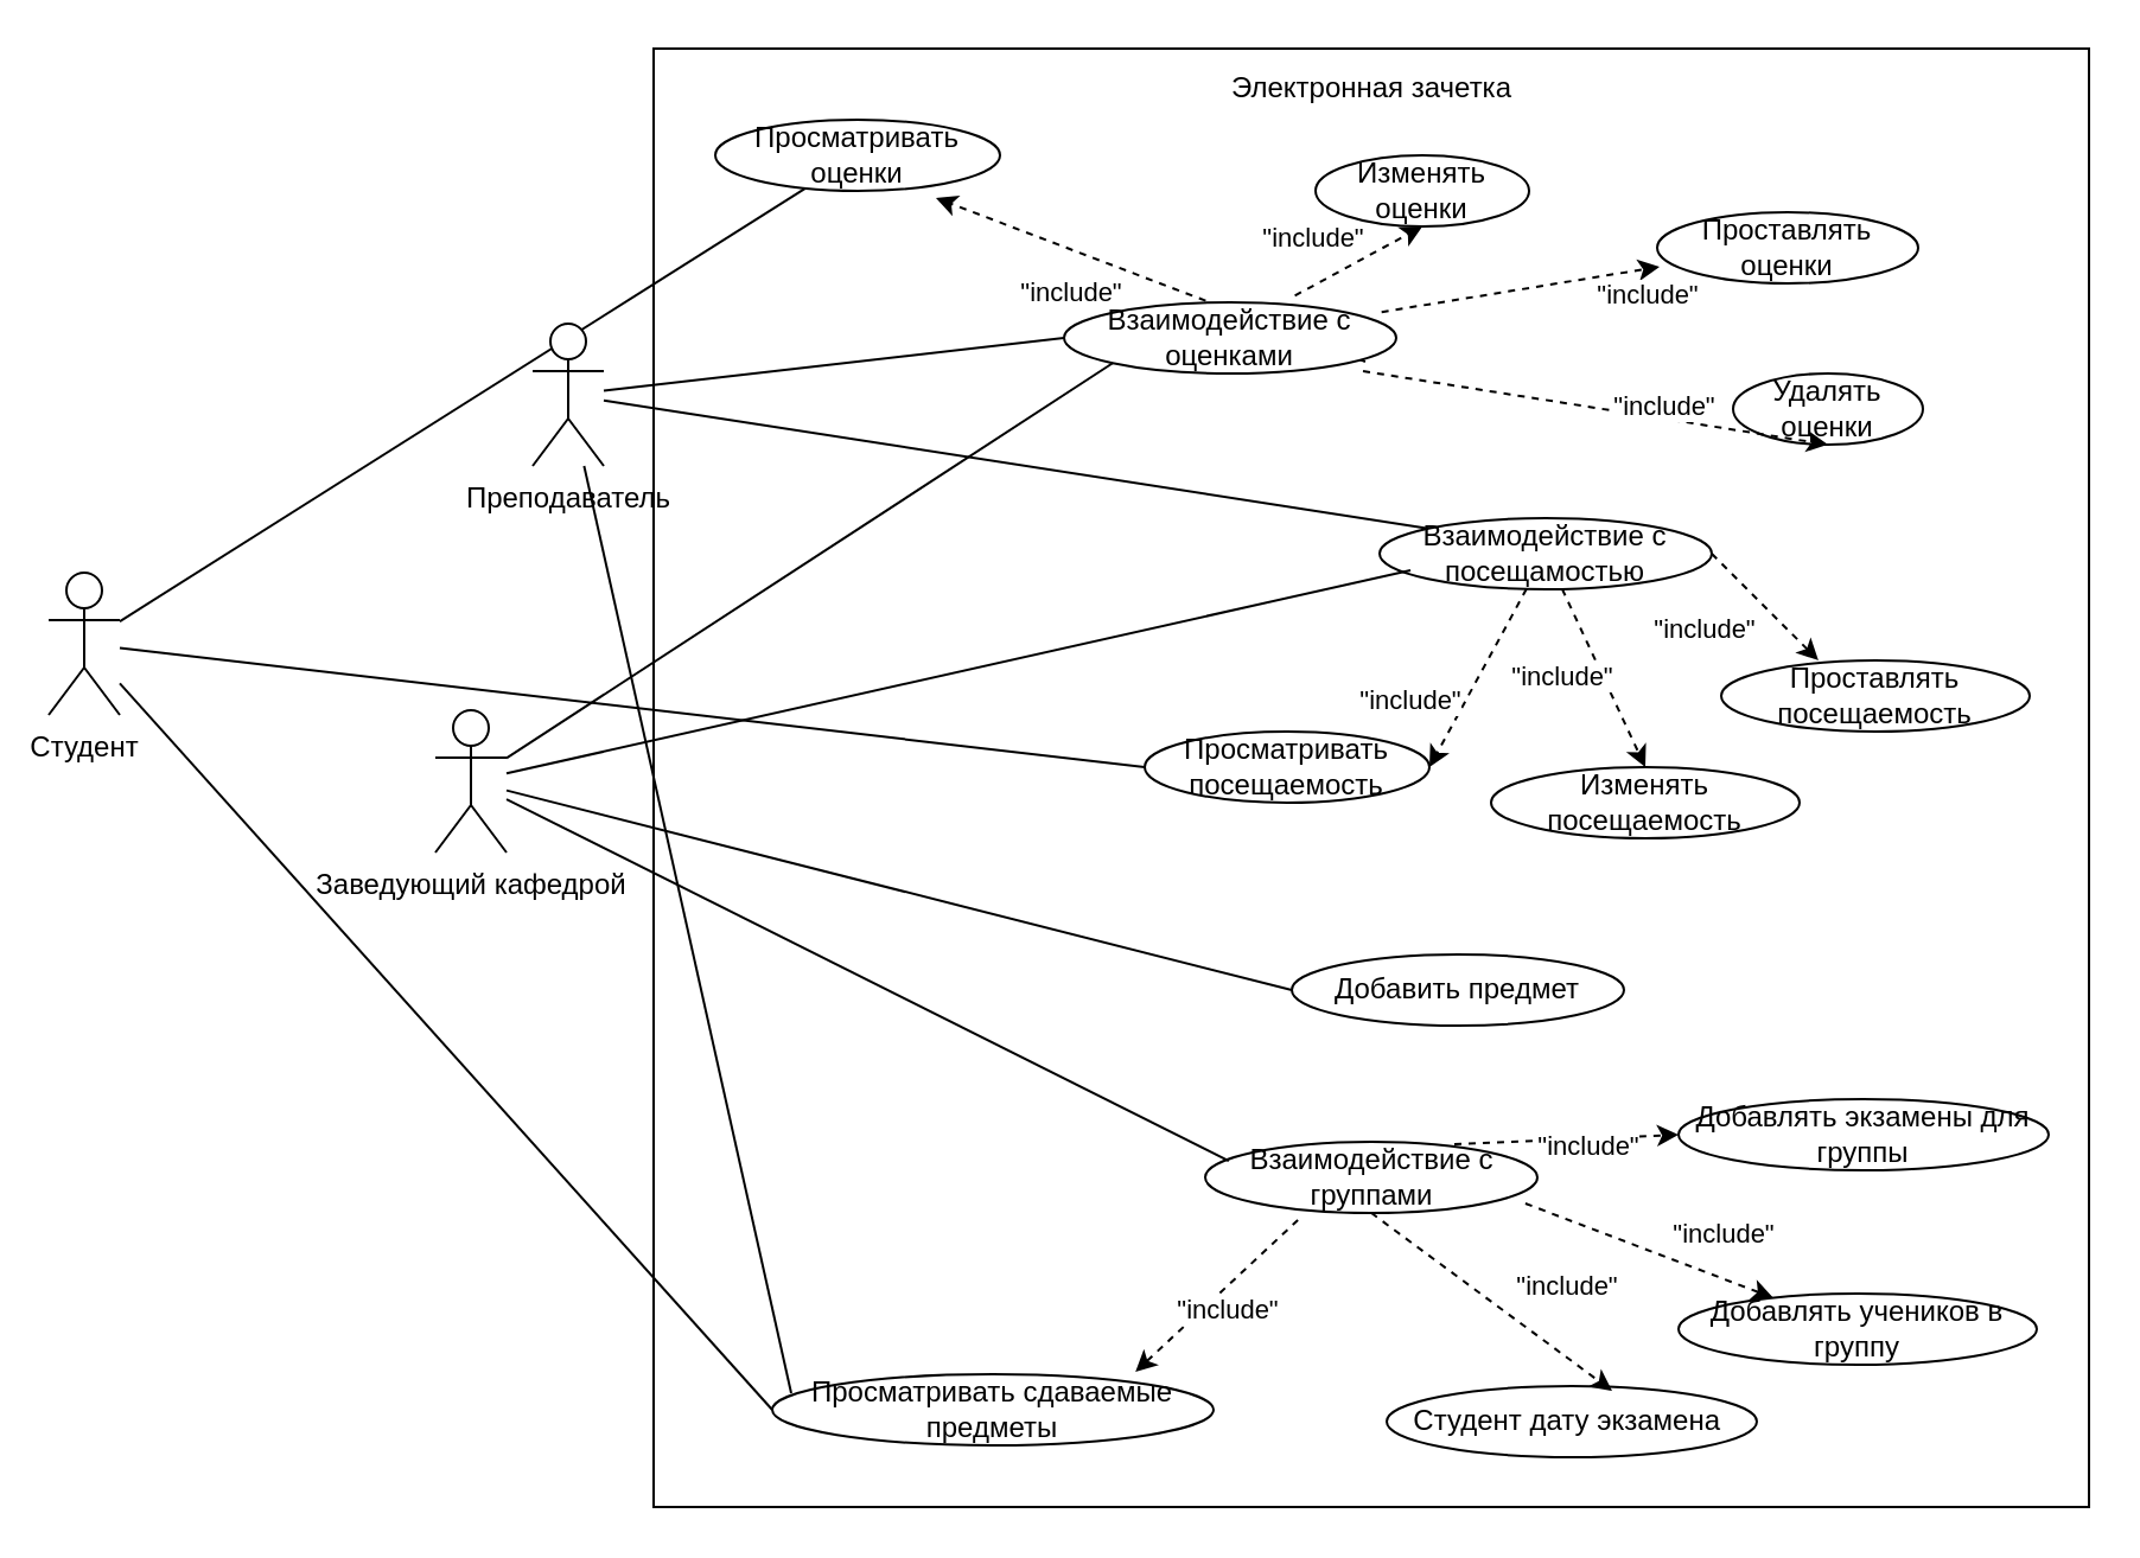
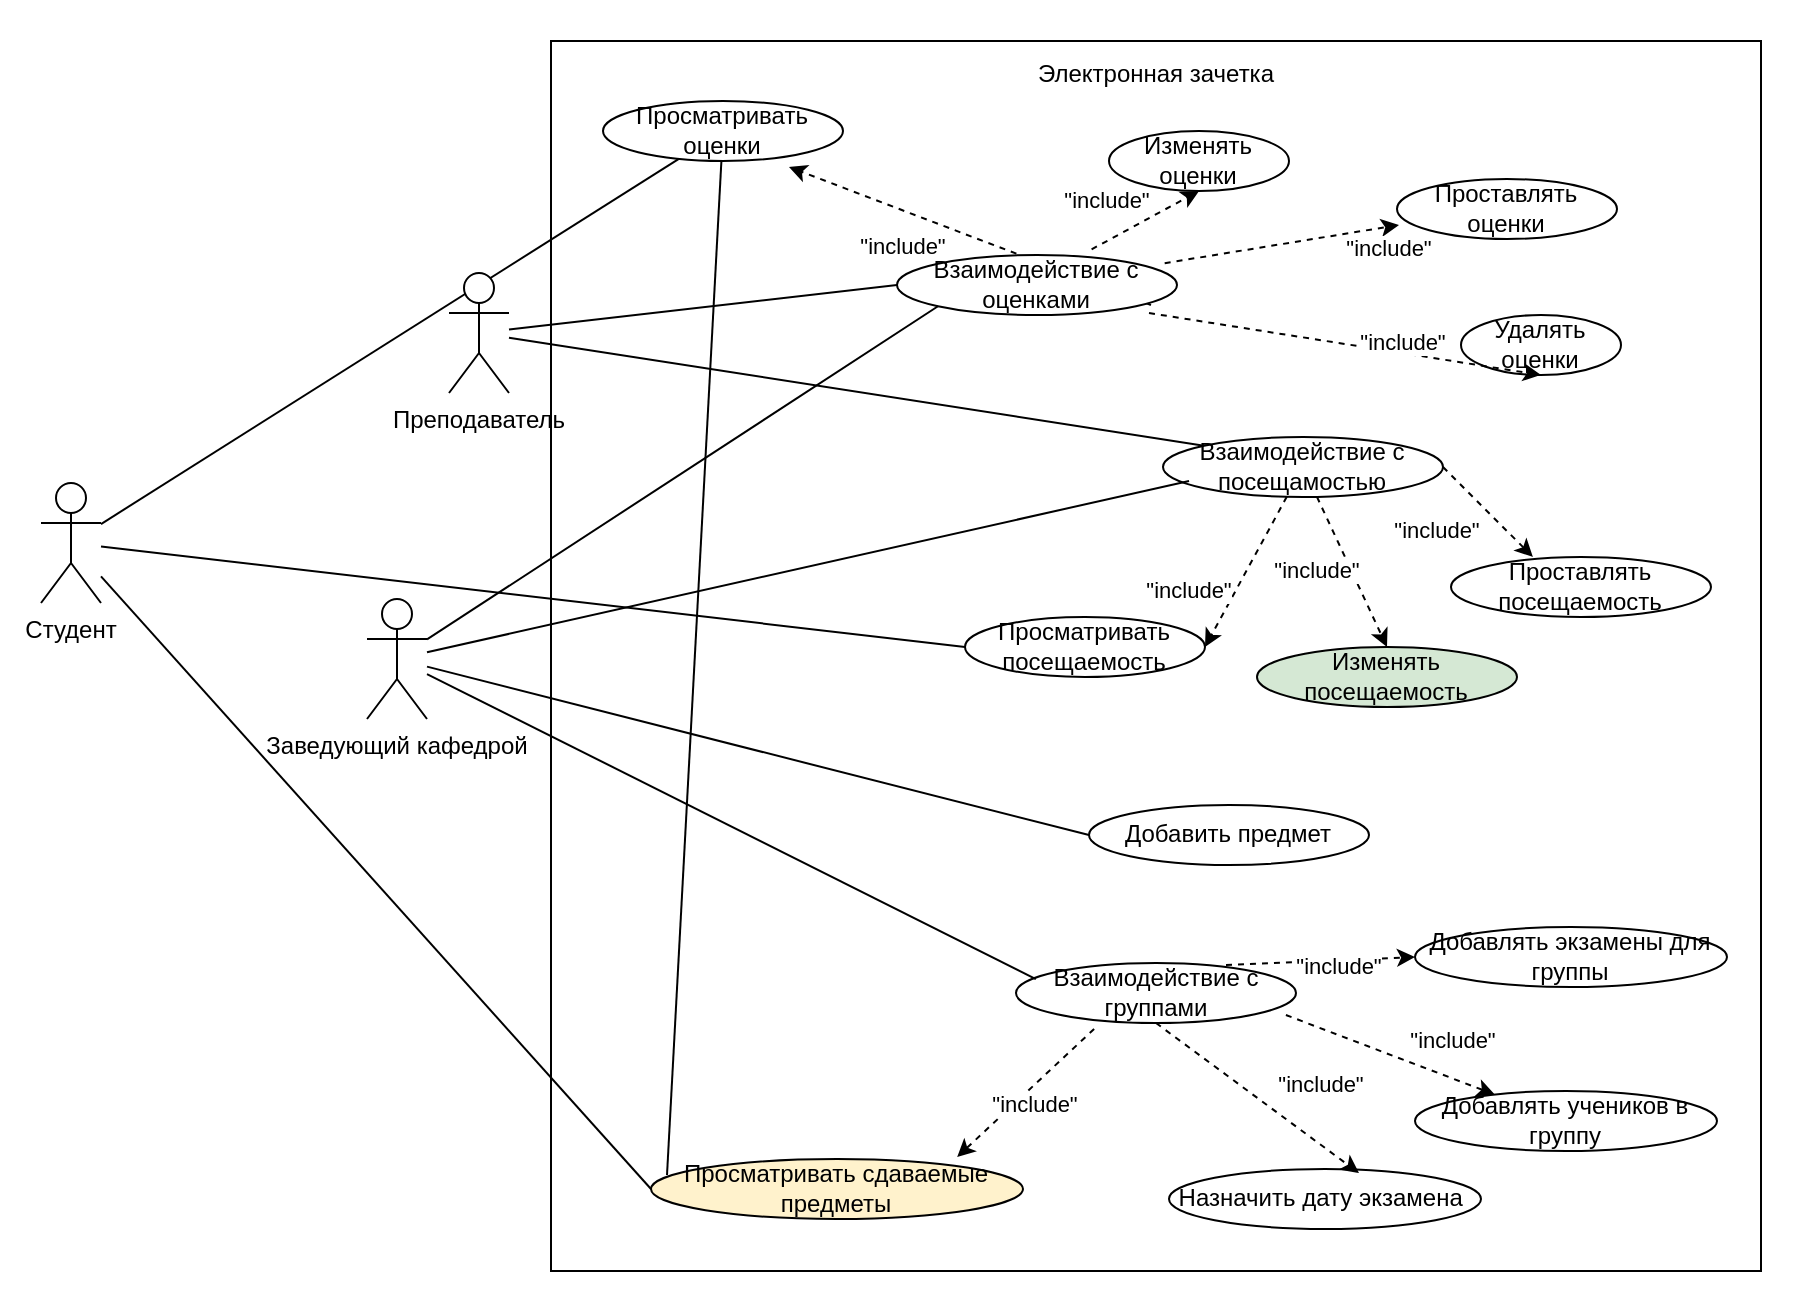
  <mxCell id="0" />
  <mxCell id="1" parent="0" />
  <mxCell id="2" value="" style="rounded=0;whiteSpace=wrap;html=1;" parent="1" vertex="1"><mxGeometry x="275" y="20" width="605" height="615" as="geometry" /></mxCell>
  <mxCell id="3" style="rounded=0;orthogonalLoop=1;jettySize=auto;html=1;endArrow=none;endFill=0;" parent="1" source="4" target="8" edge="1"><mxGeometry relative="1" as="geometry" /></mxCell>
  <mxCell id="4" value="Студент" style="shape=umlActor;verticalLabelPosition=bottom;verticalAlign=top;html=1;outlineConnect=0;" parent="1" vertex="1"><mxGeometry x="20" y="241" width="30" height="60" as="geometry" /></mxCell>
  <mxCell id="5" style="rounded=0;orthogonalLoop=1;jettySize=auto;html=1;entryX=0;entryY=0.5;entryDx=0;entryDy=0;endArrow=none;endFill=0;" parent="1" source="6" target="11" edge="1"><mxGeometry relative="1" as="geometry" /></mxCell>
  <mxCell id="6" value="Преподаватель" style="shape=umlActor;verticalLabelPosition=bottom;verticalAlign=top;html=1;outlineConnect=0;" parent="1" vertex="1"><mxGeometry x="224" y="136" width="30" height="60" as="geometry" /></mxCell>
  <mxCell id="7" value="Электронная зачетка" style="text;html=1;strokeColor=none;fillColor=none;align=center;verticalAlign=middle;whiteSpace=wrap;rounded=0;" parent="1" vertex="1"><mxGeometry x="502.5" y="22" width="150" height="30" as="geometry" /></mxCell>
  <mxCell id="8" value="Просматривать оценки" style="ellipse;whiteSpace=wrap;html=1;" parent="1" vertex="1"><mxGeometry x="301" y="50" width="120" height="30" as="geometry" /></mxCell>
  <mxCell id="9" style="rounded=0;orthogonalLoop=1;jettySize=auto;html=1;exitX=0.907;exitY=0.833;exitDx=0;exitDy=0;entryX=0.775;entryY=1.1;entryDx=0;entryDy=0;dashed=1;exitPerimeter=0;entryPerimeter=0;" parent="1" source="11" target="8" edge="1"><mxGeometry relative="1" as="geometry" /></mxCell>
  <mxCell id="10" value="&quot;include&quot;" style="edgeLabel;html=1;align=center;verticalAlign=middle;resizable=0;points=[];" parent="9" vertex="1" connectable="0"><mxGeometry x="0.061" relative="1" as="geometry"><mxPoint x="-28" y="7" as="offset" /></mxGeometry></mxCell>
  <mxCell id="11" value="Взаимодействие с оценками" style="ellipse;whiteSpace=wrap;html=1;" parent="1" vertex="1"><mxGeometry x="448" y="127" width="140" height="30" as="geometry" /></mxCell>
  <mxCell id="12" value="Проставлять оценки" style="ellipse;whiteSpace=wrap;html=1;" parent="1" vertex="1"><mxGeometry x="698" y="89" width="110" height="30" as="geometry" /></mxCell>
  <mxCell id="13" style="rounded=0;orthogonalLoop=1;jettySize=auto;html=1;exitX=0.956;exitY=0.136;exitDx=0;exitDy=0;dashed=1;entryX=0.009;entryY=0.767;entryDx=0;entryDy=0;exitPerimeter=0;entryPerimeter=0;" parent="1" source="11" target="12" edge="1"><mxGeometry relative="1" as="geometry"><mxPoint x="646" y="213" as="sourcePoint" /><mxPoint x="659.286" y="58" as="targetPoint" /></mxGeometry></mxCell>
  <mxCell id="14" value="&quot;include&quot;" style="edgeLabel;html=1;align=center;verticalAlign=middle;resizable=0;points=[];" parent="13" vertex="1" connectable="0"><mxGeometry x="0.061" relative="1" as="geometry"><mxPoint x="49" y="3" as="offset" /></mxGeometry></mxCell>
  <mxCell id="15" value="Изменять оценки" style="ellipse;whiteSpace=wrap;html=1;" parent="1" vertex="1"><mxGeometry x="554" y="65" width="90" height="30" as="geometry" /></mxCell>
  <mxCell id="16" style="rounded=0;orthogonalLoop=1;jettySize=auto;html=1;exitX=0.695;exitY=-0.094;exitDx=0;exitDy=0;dashed=1;entryX=0.5;entryY=1;entryDx=0;entryDy=0;exitPerimeter=0;" parent="1" source="11" target="15" edge="1"><mxGeometry relative="1" as="geometry"><mxPoint x="786" y="173" as="sourcePoint" /><mxPoint x="816" y="78" as="targetPoint" /></mxGeometry></mxCell>
  <mxCell id="17" value="&quot;include&quot;" style="edgeLabel;html=1;align=center;verticalAlign=middle;resizable=0;points=[];" parent="16" vertex="1" connectable="0"><mxGeometry x="0.061" relative="1" as="geometry"><mxPoint x="-21" y="-9" as="offset" /></mxGeometry></mxCell>
  <mxCell id="18" value="Удалять оценки" style="ellipse;whiteSpace=wrap;html=1;" parent="1" vertex="1"><mxGeometry x="730" y="157" width="80" height="30" as="geometry" /></mxCell>
  <mxCell id="19" style="rounded=0;orthogonalLoop=1;jettySize=auto;html=1;exitX=0.9;exitY=0.967;exitDx=0;exitDy=0;dashed=1;exitPerimeter=0;entryX=0.5;entryY=1;entryDx=0;entryDy=0;" parent="1" source="11" target="18" edge="1"><mxGeometry relative="1" as="geometry"><mxPoint x="744" y="176" as="sourcePoint" /><mxPoint x="681" y="98" as="targetPoint" /></mxGeometry></mxCell>
  <mxCell id="20" value="&quot;include&quot;" style="edgeLabel;html=1;align=center;verticalAlign=middle;resizable=0;points=[];" parent="19" vertex="1" connectable="0"><mxGeometry x="0.061" relative="1" as="geometry"><mxPoint x="23" y="-2" as="offset" /></mxGeometry></mxCell>
  <mxCell id="21" value="Взаимодействие с посещамостью" style="ellipse;whiteSpace=wrap;html=1;" parent="1" vertex="1"><mxGeometry x="581" y="218" width="140" height="30" as="geometry" /></mxCell>
  <mxCell id="22" value="Просматривать посещаемость" style="ellipse;whiteSpace=wrap;html=1;" parent="1" vertex="1"><mxGeometry x="482" y="308" width="120" height="30" as="geometry" /></mxCell>
  <mxCell id="23" style="rounded=0;orthogonalLoop=1;jettySize=auto;html=1;entryX=0;entryY=0.5;entryDx=0;entryDy=0;endArrow=none;endFill=0;" parent="1" source="4" target="22" edge="1"><mxGeometry relative="1" as="geometry"><mxPoint x="356" y="188" as="sourcePoint" /><mxPoint x="416" y="158" as="targetPoint" /></mxGeometry></mxCell>
  <mxCell id="24" style="rounded=0;orthogonalLoop=1;jettySize=auto;html=1;entryX=0;entryY=0;entryDx=0;entryDy=0;endArrow=none;endFill=0;" parent="1" source="6" target="21" edge="1"><mxGeometry relative="1" as="geometry"><mxPoint x="926" y="138" as="sourcePoint" /><mxPoint x="426" y="168" as="targetPoint" /></mxGeometry></mxCell>
  <mxCell id="25" value="Проставлять посещаемость" style="ellipse;whiteSpace=wrap;html=1;" parent="1" vertex="1"><mxGeometry x="725" y="278" width="130" height="30" as="geometry" /></mxCell>
- <mxCell id="26" value="Изменять посещаемость" style="ellipse;whiteSpace=wrap;html=1;" parent="1" vertex="1"><mxGeometry x="628" y="323" width="130" height="30" as="geometry" /></mxCell>
+ <mxCell id="26" value="Изменять посещаемость" style="ellipse;whiteSpace=wrap;html=1;fillColor=#d5e8d4;" parent="1" vertex="1"><mxGeometry x="628" y="323" width="130" height="30" as="geometry" /></mxCell>
  <mxCell id="27" style="rounded=0;orthogonalLoop=1;jettySize=auto;html=1;entryX=0.5;entryY=0;entryDx=0;entryDy=0;dashed=1;" parent="1" source="21" target="26" edge="1"><mxGeometry relative="1" as="geometry"><mxPoint x="716" y="188" as="sourcePoint" /><mxPoint x="536" y="158" as="targetPoint" /></mxGeometry></mxCell>
  <mxCell id="28" value="&quot;include&quot;" style="edgeLabel;html=1;align=center;verticalAlign=middle;resizable=0;points=[];" parent="27" vertex="1" connectable="0"><mxGeometry x="0.061" relative="1" as="geometry"><mxPoint x="-19" y="-3" as="offset" /></mxGeometry></mxCell>
  <mxCell id="29" style="rounded=0;orthogonalLoop=1;jettySize=auto;html=1;exitX=1;exitY=0.5;exitDx=0;exitDy=0;entryX=0.315;entryY=0;entryDx=0;entryDy=0;dashed=1;entryPerimeter=0;" parent="1" source="21" target="25" edge="1"><mxGeometry relative="1" as="geometry"><mxPoint x="726" y="198" as="sourcePoint" /><mxPoint x="546" y="168" as="targetPoint" /></mxGeometry></mxCell>
  <mxCell id="30" value="&quot;include&quot;" style="edgeLabel;html=1;align=center;verticalAlign=middle;resizable=0;points=[];" parent="29" vertex="1" connectable="0"><mxGeometry x="0.061" relative="1" as="geometry"><mxPoint x="-28" y="7" as="offset" /></mxGeometry></mxCell>
  <mxCell id="31" style="rounded=0;orthogonalLoop=1;jettySize=auto;html=1;dashed=1;entryX=1;entryY=0.5;entryDx=0;entryDy=0;" parent="1" target="22" edge="1" source="21"><mxGeometry relative="1" as="geometry"><mxPoint x="718" y="239" as="sourcePoint" /><mxPoint x="530" y="226" as="targetPoint" /></mxGeometry></mxCell>
  <mxCell id="32" value="&quot;include&quot;" style="edgeLabel;html=1;align=center;verticalAlign=middle;resizable=0;points=[];" parent="31" vertex="1" connectable="0"><mxGeometry x="0.061" relative="1" as="geometry"><mxPoint x="-28" y="7" as="offset" /></mxGeometry></mxCell>
  <mxCell id="33" value="Заведующий кафедрой" style="shape=umlActor;verticalLabelPosition=bottom;verticalAlign=top;html=1;outlineConnect=0;" parent="1" vertex="1"><mxGeometry x="183" y="299" width="30" height="60" as="geometry" /></mxCell>
  <mxCell id="34" value="Взаимодействие с группами" style="ellipse;whiteSpace=wrap;html=1;" parent="1" vertex="1"><mxGeometry x="507.5" y="481" width="140" height="30" as="geometry" /></mxCell>
  <mxCell id="35" style="rounded=0;orthogonalLoop=1;jettySize=auto;html=1;entryX=0;entryY=1;entryDx=0;entryDy=0;endArrow=none;endFill=0;" parent="1" source="33" target="11" edge="1"><mxGeometry relative="1" as="geometry"><mxPoint x="966" y="172" as="sourcePoint" /><mxPoint x="756" y="163" as="targetPoint" /></mxGeometry></mxCell>
  <mxCell id="36" style="rounded=0;orthogonalLoop=1;jettySize=auto;html=1;entryX=0.093;entryY=0.733;entryDx=0;entryDy=0;endArrow=none;endFill=0;entryPerimeter=0;" parent="1" source="33" target="21" edge="1"><mxGeometry relative="1" as="geometry"><mxPoint x="976" y="182" as="sourcePoint" /><mxPoint x="766" y="173" as="targetPoint" /></mxGeometry></mxCell>
  <mxCell id="37" style="rounded=0;orthogonalLoop=1;jettySize=auto;html=1;entryX=0.071;entryY=0.267;entryDx=0;entryDy=0;endArrow=none;endFill=0;entryPerimeter=0;" parent="1" source="33" target="34" edge="1"><mxGeometry relative="1" as="geometry"><mxPoint x="950" y="366" as="sourcePoint" /><mxPoint x="776" y="183" as="targetPoint" /></mxGeometry></mxCell>
  <mxCell id="38" value="Добавлять учеников в группу" style="ellipse;whiteSpace=wrap;html=1;" parent="1" vertex="1"><mxGeometry x="707" y="545" width="151" height="30" as="geometry" /></mxCell>
  <mxCell id="39" style="rounded=0;orthogonalLoop=1;jettySize=auto;html=1;dashed=1;exitX=0.964;exitY=0.867;exitDx=0;exitDy=0;exitPerimeter=0;" parent="1" source="34" target="38" edge="1"><mxGeometry relative="1" as="geometry"><mxPoint x="689" y="257" as="sourcePoint" /><mxPoint x="690" y="306" as="targetPoint" /></mxGeometry></mxCell>
  <mxCell id="40" value="&quot;include&quot;" style="edgeLabel;html=1;align=center;verticalAlign=middle;resizable=0;points=[];" parent="39" vertex="1" connectable="0"><mxGeometry x="0.061" relative="1" as="geometry"><mxPoint x="28" y="-9" as="offset" /></mxGeometry></mxCell>
  <mxCell id="41" value="Добавлять экзамены для группы" style="ellipse;whiteSpace=wrap;html=1;" parent="1" vertex="1"><mxGeometry x="707" y="463" width="156" height="30" as="geometry" /></mxCell>
  <mxCell id="42" style="rounded=0;orthogonalLoop=1;jettySize=auto;html=1;entryX=0;entryY=0.5;entryDx=0;entryDy=0;dashed=1;exitX=0.75;exitY=0.033;exitDx=0;exitDy=0;exitPerimeter=0;" parent="1" source="34" target="41" edge="1"><mxGeometry relative="1" as="geometry"><mxPoint x="754.5" y="380" as="sourcePoint" /><mxPoint x="742.5" y="421" as="targetPoint" /></mxGeometry></mxCell>
  <mxCell id="43" value="&quot;include&quot;" style="edgeLabel;html=1;align=center;verticalAlign=middle;resizable=0;points=[];" parent="42" vertex="1" connectable="0"><mxGeometry x="0.061" relative="1" as="geometry"><mxPoint x="6" y="3" as="offset" /></mxGeometry></mxCell>
  <mxCell id="44" value="Добавить предмет" style="ellipse;whiteSpace=wrap;html=1;" parent="1" vertex="1"><mxGeometry x="544" y="402" width="140" height="30" as="geometry" /></mxCell>
  <mxCell id="45" style="rounded=0;orthogonalLoop=1;jettySize=auto;html=1;endArrow=none;endFill=0;entryX=0;entryY=0.5;entryDx=0;entryDy=0;" parent="1" source="33" target="44" edge="1"><mxGeometry relative="1" as="geometry"><mxPoint x="960" y="376" as="sourcePoint" /><mxPoint x="856" y="408" as="targetPoint" /></mxGeometry></mxCell>
- <mxCell id="46" value="Просматривать сдаваемые предметы" style="ellipse;whiteSpace=wrap;html=1;" parent="1" vertex="1"><mxGeometry x="325" y="579" width="186" height="30" as="geometry" /></mxCell>
+ <mxCell id="46" value="Просматривать сдаваемые предметы" style="ellipse;whiteSpace=wrap;html=1;fillColor=#fff2cc;" parent="1" vertex="1"><mxGeometry x="325" y="579" width="186" height="30" as="geometry" /></mxCell>
  <mxCell id="47" style="rounded=0;orthogonalLoop=1;jettySize=auto;html=1;entryX=0.823;entryY=-0.033;entryDx=0;entryDy=0;dashed=1;exitX=0.279;exitY=1.1;exitDx=0;exitDy=0;exitPerimeter=0;entryPerimeter=0;" parent="1" source="34" target="46" edge="1"><mxGeometry relative="1" as="geometry"><mxPoint x="478" y="475" as="sourcePoint" /><mxPoint x="393" y="519" as="targetPoint" /></mxGeometry></mxCell>
  <mxCell id="48" value="&quot;include&quot;" style="edgeLabel;html=1;align=center;verticalAlign=middle;resizable=0;points=[];" parent="47" vertex="1" connectable="0"><mxGeometry x="0.061" relative="1" as="geometry"><mxPoint x="6" y="3" as="offset" /></mxGeometry></mxCell>
  <mxCell id="49" style="rounded=0;orthogonalLoop=1;jettySize=auto;html=1;endArrow=none;endFill=0;exitX=0;exitY=0.5;exitDx=0;exitDy=0;" parent="1" source="46" target="4" edge="1"><mxGeometry relative="1" as="geometry"><mxPoint x="283" y="182" as="sourcePoint" /><mxPoint x="323" y="223" as="targetPoint" /></mxGeometry></mxCell>
- <mxCell id="50" style="rounded=0;orthogonalLoop=1;jettySize=auto;html=1;endArrow=none;endFill=0;exitX=0.043;exitY=0.267;exitDx=0;exitDy=0;exitPerimeter=0;" parent="1" source="46" target="6" edge="1"><mxGeometry relative="1" as="geometry"><mxPoint x="475" y="407" as="sourcePoint" /><mxPoint x="272" y="292" as="targetPoint" /></mxGeometry></mxCell>
- <mxCell id="51" value="Студент дату экзамена&amp;nbsp;" style="ellipse;whiteSpace=wrap;html=1;" parent="1" vertex="1"><mxGeometry x="584" y="584" width="156" height="30" as="geometry" /></mxCell>
+ <mxCell id="50" style="rounded=0;orthogonalLoop=1;jettySize=auto;html=1;endArrow=none;endFill=0;exitX=0.043;exitY=0.267;exitDx=0;exitDy=0;exitPerimeter=0;" parent="1" source="46" target="8" edge="1"><mxGeometry relative="1" as="geometry"><mxPoint x="475" y="407" as="sourcePoint" /><mxPoint x="272" y="292" as="targetPoint" /></mxGeometry></mxCell>
+ <mxCell id="51" value="Назначить дату экзамена&amp;nbsp;" style="ellipse;whiteSpace=wrap;html=1;" parent="1" vertex="1"><mxGeometry x="584" y="584" width="156" height="30" as="geometry" /></mxCell>
  <mxCell id="52" style="rounded=0;orthogonalLoop=1;jettySize=auto;html=1;entryX=0.609;entryY=0.067;entryDx=0;entryDy=0;dashed=1;exitX=0.5;exitY=1;exitDx=0;exitDy=0;entryPerimeter=0;" parent="1" source="34" target="51" edge="1"><mxGeometry relative="1" as="geometry"><mxPoint x="626" y="501" as="sourcePoint" /><mxPoint x="514" y="587" as="targetPoint" /></mxGeometry></mxCell>
  <mxCell id="53" value="&quot;include&quot;" style="edgeLabel;html=1;align=center;verticalAlign=middle;resizable=0;points=[];" parent="52" vertex="1" connectable="0"><mxGeometry x="0.061" relative="1" as="geometry"><mxPoint x="28" y="-9" as="offset" /></mxGeometry></mxCell>
